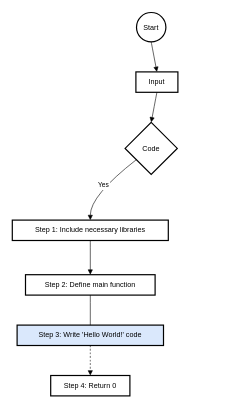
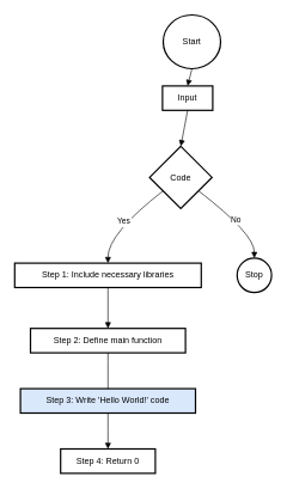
  <mxCell id="0" />
  <mxCell id="1" parent="0" />
- <mxCell id="2" value="Start" style="ellipse;aspect=fixed;strokeWidth=2;whiteSpace=wrap;" vertex="1" parent="1"><mxGeometry x="227" width="49" height="49" as="geometry" y="20" /></mxCell>
+ <mxCell id="2" value="Start" style="ellipse;aspect=fixed;strokeWidth=2;whiteSpace=wrap;" vertex="1" parent="1"><mxGeometry x="227" y="20" width="80" height="75" as="geometry" /></mxCell>
  <mxCell id="3" value="Input" style="whiteSpace=wrap;strokeWidth=2;" vertex="1" parent="1"><mxGeometry x="226" y="119" width="70" height="34" as="geometry" /></mxCell>
  <mxCell id="4" value="Code" style="rhombus;strokeWidth=2;whiteSpace=wrap;" vertex="1" parent="1"><mxGeometry x="208" y="203" width="87" height="87" as="geometry" /></mxCell>
  <mxCell id="5" value="Step 1: Include necessary libraries" style="whiteSpace=wrap;strokeWidth=2;" vertex="1" parent="1"><mxGeometry y="366" width="260" height="34" as="geometry" x="20" /></mxCell>
  <mxCell id="6" value="Step 2: Define main function" style="whiteSpace=wrap;strokeWidth=2;" vertex="1" parent="1"><mxGeometry x="42" y="457" width="216" height="34" as="geometry" /></mxCell>
  <mxCell id="7" value="Step 3: Write 'Hello World!' code" style="whiteSpace=wrap;strokeWidth=2;fillColor=#dae8fc;" vertex="1" parent="1"><mxGeometry x="28" y="541" width="244" height="34" as="geometry" /></mxCell>
  <mxCell id="8" value="Step 4: Return 0" style="whiteSpace=wrap;strokeWidth=2;" vertex="1" parent="1"><mxGeometry x="84" y="625" width="132" height="34" as="geometry" /></mxCell>
+ <mxCell id="9" value="Stop" style="ellipse;aspect=fixed;strokeWidth=2;whiteSpace=wrap;" vertex="1" parent="1"><mxGeometry x="330" y="359" width="48" height="48" as="geometry" /></mxCell>
  <mxCell id="10" value="" style="curved=1;startArrow=none;endArrow=block;exitX=0.5;exitY=1;entryX=0.5;entryY=-0.01;" edge="1" parent="1" source="2" target="3"><mxGeometry relative="1" as="geometry"><Array as="points" /></mxGeometry></mxCell>
  <mxCell id="11" value="" style="curved=1;startArrow=none;endArrow=block;exitX=0.5;exitY=0.99;entryX=0.5;entryY=0;" edge="1" parent="1" source="3" target="4"><mxGeometry relative="1" as="geometry"><Array as="points" /></mxGeometry></mxCell>
  <mxCell id="12" value="Yes" style="curved=1;startArrow=none;endArrow=block;exitX=0;exitY=0.88;entryX=0.5;entryY=0;" edge="1" parent="1" source="4" target="5"><mxGeometry relative="1" as="geometry"><Array as="points"><mxPoint x="150" y="325" /></Array></mxGeometry></mxCell>
  <mxCell id="13" value="" style="curved=1;startArrow=none;endArrow=block;exitX=0.5;exitY=1;entryX=0.5;entryY=0;" edge="1" parent="1" source="5" target="6"><mxGeometry relative="1" as="geometry"><Array as="points" /></mxGeometry></mxCell>
  <mxCell id="14" value="" style="curved=1;startArrow=none;endArrow=none;exitX=0.5;exitY=1;entryX=0.5;entryY=0;" edge="1" parent="1" source="6" target="7"><mxGeometry relative="1" as="geometry"><Array as="points" /></mxGeometry></mxCell>
- <mxCell id="15" value="" style="curved=1;startArrow=none;endArrow=block;exitX=0.5;exitY=1;entryX=0.5;entryY=0;dashed=1;" edge="1" parent="1" source="7" target="8"><mxGeometry relative="1" as="geometry"><Array as="points" /></mxGeometry></mxCell>
+ <mxCell id="15" value="" style="curved=1;startArrow=none;endArrow=block;exitX=0.5;exitY=1;entryX=0.5;entryY=0;" edge="1" parent="1" source="7" target="8"><mxGeometry relative="1" as="geometry"><Array as="points" /></mxGeometry></mxCell>
+ <mxCell id="16" value="No" style="curved=1;startArrow=none;endArrow=block;exitX=1;exitY=0.88;entryX=0.49;entryY=0;" edge="1" parent="1" source="4" target="9"><mxGeometry relative="1" as="geometry"><Array as="points"><mxPoint x="354" y="325" /></Array></mxGeometry></mxCell>
